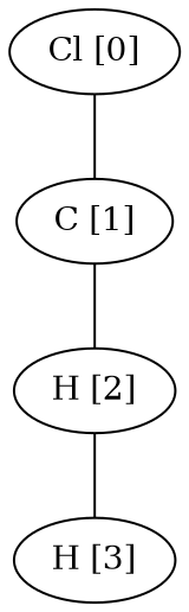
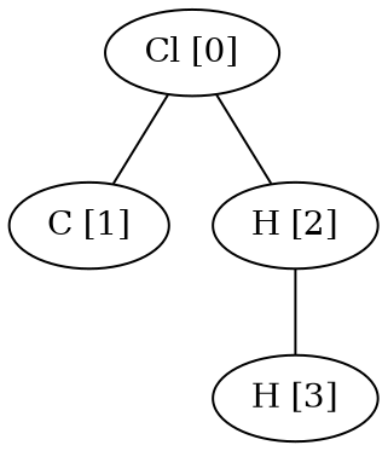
  graph {
    n1 [label="Cl [0]"]
    n2 [label="C [1]"]
    n3 [label="H [2]"]
    n4 [label="H [3]"]
    n1 -- n2
-   n2 -- n3
+   n1 -- n3
    n3 -- n4
  }
